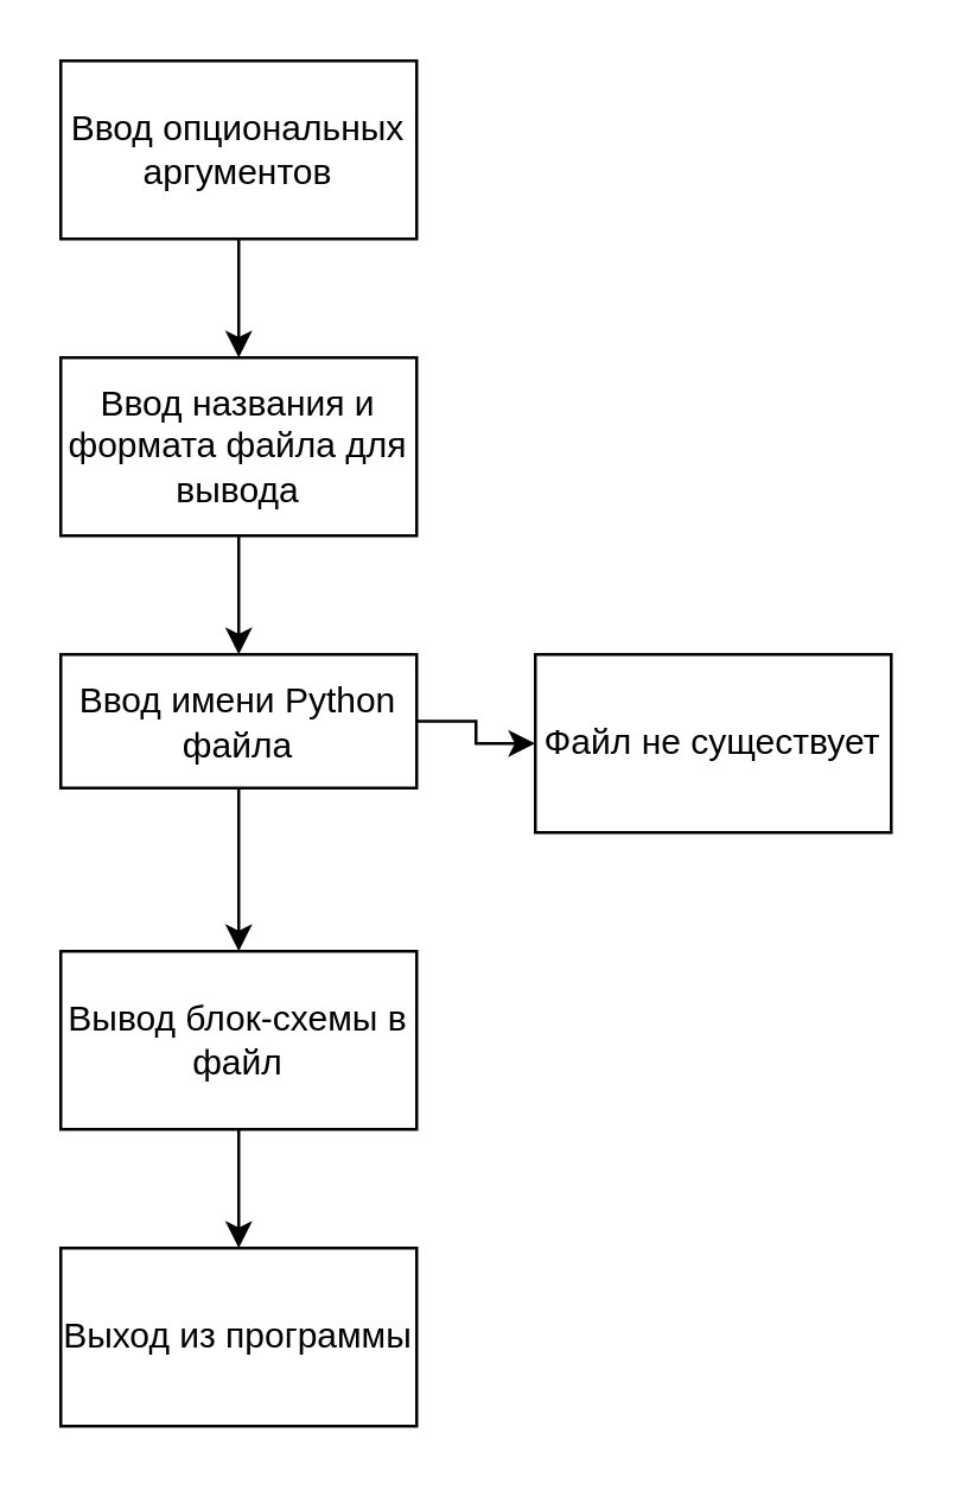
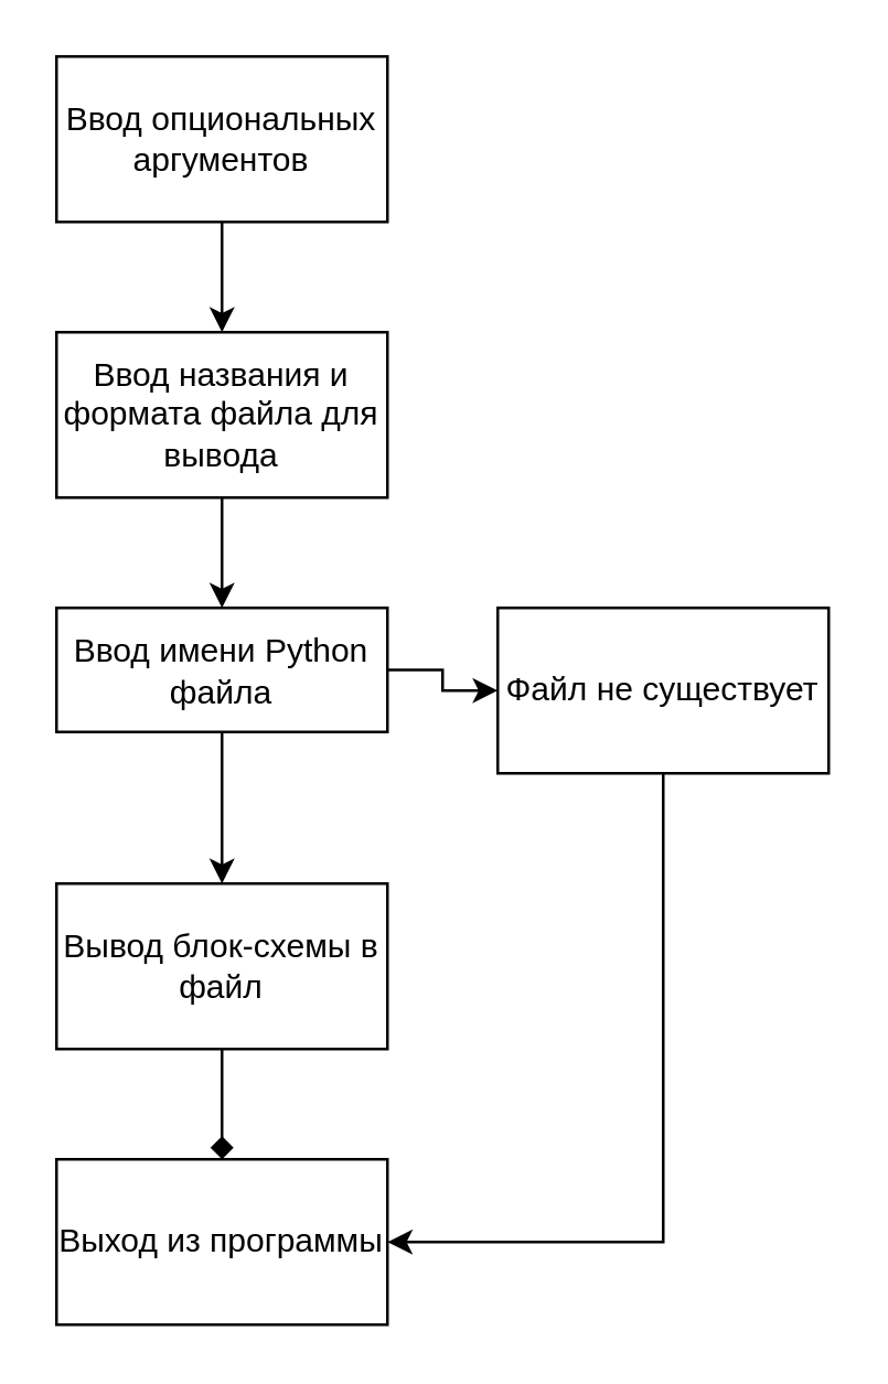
  <mxCell id="0" />
  <mxCell id="1" parent="0" />
  <mxCell id="2" style="edgeStyle=orthogonalEdgeStyle;rounded=0;orthogonalLoop=1;jettySize=auto;html=1;entryX=0;entryY=0.5;entryDx=0;entryDy=0;" parent="1" source="4" target="13" edge="1"><mxGeometry relative="1" as="geometry" /></mxCell>
  <mxCell id="3" style="edgeStyle=orthogonalEdgeStyle;rounded=0;orthogonalLoop=1;jettySize=auto;html=1;entryX=0.5;entryY=0;entryDx=0;entryDy=0;" edge="1" parent="1" source="4" target="11"><mxGeometry relative="1" as="geometry" /></mxCell>
  <mxCell id="4" value="Ввод имени Python файла" style="rounded=0;whiteSpace=wrap;html=1;" parent="1" vertex="1"><mxGeometry x="20" y="220" width="120" height="45" as="geometry" /></mxCell>
  <mxCell id="5" style="edgeStyle=orthogonalEdgeStyle;rounded=0;orthogonalLoop=1;jettySize=auto;html=1;entryX=0.5;entryY=0;entryDx=0;entryDy=0;" parent="1" source="6" target="8" edge="1"><mxGeometry relative="1" as="geometry" /></mxCell>
  <mxCell id="6" value="Ввод опциональных аргументов" style="rounded=0;whiteSpace=wrap;html=1;" parent="1" vertex="1"><mxGeometry x="20" y="20" width="120" height="60" as="geometry" /></mxCell>
  <mxCell id="7" style="edgeStyle=orthogonalEdgeStyle;rounded=0;orthogonalLoop=1;jettySize=auto;html=1;entryX=0.5;entryY=0;entryDx=0;entryDy=0;" edge="1" parent="1" source="8" target="4"><mxGeometry relative="1" as="geometry" /></mxCell>
  <mxCell id="8" value="Ввод названия и формата файла для вывода" style="rounded=0;whiteSpace=wrap;html=1;" parent="1" vertex="1"><mxGeometry x="20" y="120" width="120" height="60" as="geometry" /></mxCell>
  <mxCell id="9" value="Выход из программы" style="rounded=0;whiteSpace=wrap;html=1;" parent="1" vertex="1"><mxGeometry x="20" y="420" width="120" height="60" as="geometry" /></mxCell>
- <mxCell id="10" style="edgeStyle=orthogonalEdgeStyle;rounded=0;orthogonalLoop=1;jettySize=auto;html=1;entryX=0.5;entryY=0;entryDx=0;entryDy=0;" edge="1" parent="1" source="11" target="9"><mxGeometry relative="1" as="geometry" /></mxCell>
+ <mxCell id="10" style="edgeStyle=orthogonalEdgeStyle;rounded=0;orthogonalLoop=1;jettySize=auto;html=1;entryX=0.5;entryY=0;entryDx=0;entryDy=0;endArrow=diamond;" edge="1" parent="1" source="11" target="9"><mxGeometry relative="1" as="geometry" /></mxCell>
  <mxCell id="11" value="Вывод блок-схемы в файл" style="rounded=0;whiteSpace=wrap;html=1;" parent="1" vertex="1"><mxGeometry x="20" y="320" width="120" height="60" as="geometry" /></mxCell>
+ <mxCell id="12" style="edgeStyle=orthogonalEdgeStyle;rounded=0;orthogonalLoop=1;jettySize=auto;html=1;entryX=1;entryY=0.5;entryDx=0;entryDy=0;" edge="1" parent="1" source="13" target="9"><mxGeometry relative="1" as="geometry"><Array as="points"><mxPoint x="240" y="450" /></Array></mxGeometry></mxCell>
  <mxCell id="13" value="Файл не существует" style="rounded=0;whiteSpace=wrap;html=1;" parent="1" vertex="1"><mxGeometry x="180" y="220" width="120" height="60" as="geometry" /></mxCell>
